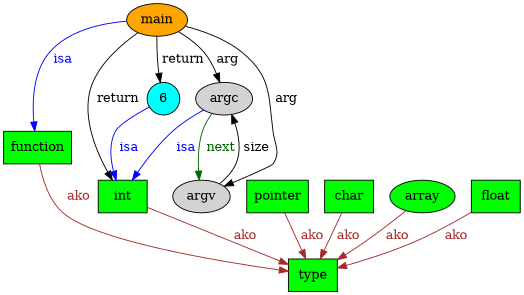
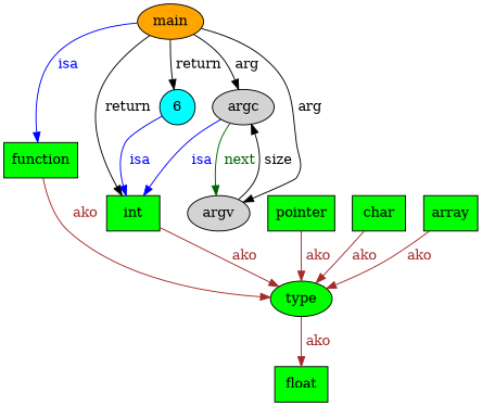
  digraph {
    node [fillcolor=green shape=box style=filled]
    edge [color=brown fontcolor=brown]
    n1 [fillcolor=orange label=main shape=oval]
    n2 [label=function]
    n3 [label=int]
    n4 [fillcolor=cyan label=6 shape=circle]
    n5 [fillcolor=lightgrey label=argc shape=oval]
    n6 [fillcolor=lightgrey label=argv shape=oval]
-   n7 [label=type]
+   n7 [label=type shape=ellipse]
    n8 [label=pointer]
    n9 [label=char]
-   n10 [label=array shape=ellipse]
+   n10 [label=array]
    n11 [label=float]
    n1 -> n2 [color=blue fontcolor=blue label=" isa"]
    n1 -> n3 [label=" return" color="" fontcolor=""]
    n1 -> n4 [label=" return" color="" fontcolor=""]
    n1 -> n5 [label=" arg" color="" fontcolor=""]
    n1 -> n6 [label=" arg" color="" fontcolor=""]
    n2 -> n7 [label=" ako"]
    n3 -> n7 [label=" ako"]
    n4 -> n3 [color=blue fontcolor=blue label=" isa"]
    n5 -> n3 [color=blue fontcolor=blue label=" isa"]
    n5 -> n6 [color=darkgreen fontcolor=darkgreen label=" next"]
    n6 -> n5 [label=" size" color="" fontcolor=""]
    n8 -> n7 [label=" ako"]
    n9 -> n7 [label=" ako"]
    n10 -> n7 [label=" ako"]
-   n11 -> n7 [label=" ako"]
+   n7 -> n11 [label=" ako"]
  }
